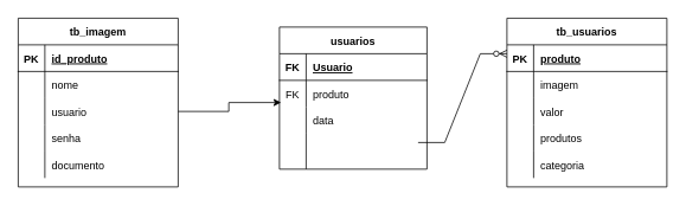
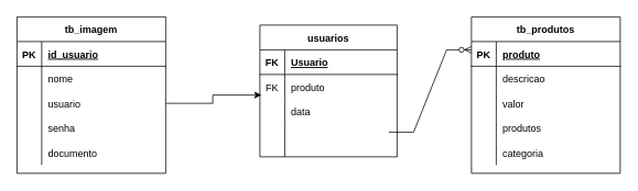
  <mxCell id="0" />
  <mxCell id="1" parent="0" />
  <mxCell id="2" value="tb_imagem" style="shape=table;startSize=30;container=1;collapsible=1;childLayout=tableLayout;fixedRows=1;rowLines=0;fontStyle=1;align=center;resizeLast=1;" vertex="1" parent="1"><mxGeometry x="20" y="20" width="180" height="190" as="geometry" /></mxCell>
  <mxCell id="3" value="" style="shape=tableRow;horizontal=0;startSize=0;swimlaneHead=0;swimlaneBody=0;fillColor=none;collapsible=0;dropTarget=0;points=[[0,0.5],[1,0.5]];portConstraint=eastwest;top=0;left=0;right=0;bottom=1;" vertex="1" parent="2"><mxGeometry y="30" width="180" height="30" as="geometry" /></mxCell>
  <mxCell id="4" value="PK" style="shape=partialRectangle;connectable=0;fillColor=none;top=0;left=0;bottom=0;right=0;fontStyle=1;overflow=hidden;" vertex="1" parent="3"><mxGeometry width="30" height="30" as="geometry"><mxRectangle width="30" height="30" as="alternateBounds" /></mxGeometry></mxCell>
- <mxCell id="5" value="id_produto" style="shape=partialRectangle;connectable=0;fillColor=none;top=0;left=0;bottom=0;right=0;align=left;spacingLeft=6;fontStyle=5;overflow=hidden;" vertex="1" parent="3"><mxGeometry x="30" width="150" height="30" as="geometry"><mxRectangle width="150" height="30" as="alternateBounds" /></mxGeometry></mxCell>
+ <mxCell id="5" value="id_usuario" style="shape=partialRectangle;connectable=0;fillColor=none;top=0;left=0;bottom=0;right=0;align=left;spacingLeft=6;fontStyle=5;overflow=hidden;" vertex="1" parent="3"><mxGeometry x="30" width="150" height="30" as="geometry"><mxRectangle width="150" height="30" as="alternateBounds" /></mxGeometry></mxCell>
  <mxCell id="6" value="" style="shape=tableRow;horizontal=0;startSize=0;swimlaneHead=0;swimlaneBody=0;fillColor=none;collapsible=0;dropTarget=0;points=[[0,0.5],[1,0.5]];portConstraint=eastwest;top=0;left=0;right=0;bottom=0;" vertex="1" parent="2"><mxGeometry y="60" width="180" height="30" as="geometry" /></mxCell>
  <mxCell id="7" value="" style="shape=partialRectangle;connectable=0;fillColor=none;top=0;left=0;bottom=0;right=0;editable=1;overflow=hidden;" vertex="1" parent="6"><mxGeometry width="30" height="30" as="geometry"><mxRectangle width="30" height="30" as="alternateBounds" /></mxGeometry></mxCell>
  <mxCell id="8" value="nome    " style="shape=partialRectangle;connectable=0;fillColor=none;top=0;left=0;bottom=0;right=0;align=left;spacingLeft=6;overflow=hidden;" vertex="1" parent="6"><mxGeometry x="30" width="150" height="30" as="geometry"><mxRectangle width="150" height="30" as="alternateBounds" /></mxGeometry></mxCell>
  <mxCell id="9" value="" style="shape=tableRow;horizontal=0;startSize=0;swimlaneHead=0;swimlaneBody=0;fillColor=none;collapsible=0;dropTarget=0;points=[[0,0.5],[1,0.5]];portConstraint=eastwest;top=0;left=0;right=0;bottom=0;" vertex="1" parent="2"><mxGeometry y="90" width="180" height="30" as="geometry" /></mxCell>
  <mxCell id="10" value="" style="shape=partialRectangle;connectable=0;fillColor=none;top=0;left=0;bottom=0;right=0;editable=1;overflow=hidden;" vertex="1" parent="9"><mxGeometry width="30" height="30" as="geometry"><mxRectangle width="30" height="30" as="alternateBounds" /></mxGeometry></mxCell>
  <mxCell id="11" value="usuario" style="shape=partialRectangle;connectable=0;fillColor=none;top=0;left=0;bottom=0;right=0;align=left;spacingLeft=6;overflow=hidden;" vertex="1" parent="9"><mxGeometry x="30" width="150" height="30" as="geometry"><mxRectangle width="150" height="30" as="alternateBounds" /></mxGeometry></mxCell>
  <mxCell id="12" value="" style="shape=tableRow;horizontal=0;startSize=0;swimlaneHead=0;swimlaneBody=0;fillColor=none;collapsible=0;dropTarget=0;points=[[0,0.5],[1,0.5]];portConstraint=eastwest;top=0;left=0;right=0;bottom=0;" vertex="1" parent="2"><mxGeometry y="120" width="180" height="30" as="geometry" /></mxCell>
  <mxCell id="13" value="" style="shape=partialRectangle;connectable=0;fillColor=none;top=0;left=0;bottom=0;right=0;editable=1;overflow=hidden;" vertex="1" parent="12"><mxGeometry width="30" height="30" as="geometry"><mxRectangle width="30" height="30" as="alternateBounds" /></mxGeometry></mxCell>
  <mxCell id="14" value="senha" style="shape=partialRectangle;connectable=0;fillColor=none;top=0;left=0;bottom=0;right=0;align=left;spacingLeft=6;overflow=hidden;" vertex="1" parent="12"><mxGeometry x="30" width="150" height="30" as="geometry"><mxRectangle width="150" height="30" as="alternateBounds" /></mxGeometry></mxCell>
  <mxCell id="15" value="" style="shape=tableRow;horizontal=0;startSize=0;swimlaneHead=0;swimlaneBody=0;fillColor=none;collapsible=0;dropTarget=0;points=[[0,0.5],[1,0.5]];portConstraint=eastwest;top=0;left=0;right=0;bottom=0;" vertex="1" parent="2"><mxGeometry y="150" width="180" height="30" as="geometry" /></mxCell>
  <mxCell id="16" value="" style="shape=partialRectangle;connectable=0;fillColor=none;top=0;left=0;bottom=0;right=0;editable=1;overflow=hidden;" vertex="1" parent="15"><mxGeometry width="30" height="30" as="geometry"><mxRectangle width="30" height="30" as="alternateBounds" /></mxGeometry></mxCell>
  <mxCell id="17" value="documento" style="shape=partialRectangle;connectable=0;fillColor=none;top=0;left=0;bottom=0;right=0;align=left;spacingLeft=6;overflow=hidden;" vertex="1" parent="15"><mxGeometry x="30" width="150" height="30" as="geometry"><mxRectangle width="150" height="30" as="alternateBounds" /></mxGeometry></mxCell>
  <mxCell id="18" value="usuarios" style="shape=table;startSize=30;container=1;collapsible=1;childLayout=tableLayout;fixedRows=1;rowLines=0;fontStyle=1;align=center;resizeLast=1;" vertex="1" parent="1"><mxGeometry x="314" y="30" width="166" height="160" as="geometry" /></mxCell>
  <mxCell id="19" value="" style="shape=tableRow;horizontal=0;startSize=0;swimlaneHead=0;swimlaneBody=0;fillColor=none;collapsible=0;dropTarget=0;points=[[0,0.5],[1,0.5]];portConstraint=eastwest;top=0;left=0;right=0;bottom=1;" vertex="1" parent="18"><mxGeometry y="30" width="166" height="30" as="geometry" /></mxCell>
  <mxCell id="20" value="FK" style="shape=partialRectangle;connectable=0;fillColor=none;top=0;left=0;bottom=0;right=0;fontStyle=1;overflow=hidden;" vertex="1" parent="19"><mxGeometry width="30" height="30" as="geometry"><mxRectangle width="30" height="30" as="alternateBounds" /></mxGeometry></mxCell>
  <mxCell id="21" value="Usuario" style="shape=partialRectangle;connectable=0;fillColor=none;top=0;left=0;bottom=0;right=0;align=left;spacingLeft=6;fontStyle=5;overflow=hidden;" vertex="1" parent="19"><mxGeometry x="30" width="136" height="30" as="geometry"><mxRectangle width="136" height="30" as="alternateBounds" /></mxGeometry></mxCell>
  <mxCell id="22" value="" style="shape=tableRow;horizontal=0;startSize=0;swimlaneHead=0;swimlaneBody=0;fillColor=none;collapsible=0;dropTarget=0;points=[[0,0.5],[1,0.5]];portConstraint=eastwest;top=0;left=0;right=0;bottom=0;" vertex="1" parent="18"><mxGeometry y="60" width="166" height="30" as="geometry" /></mxCell>
  <mxCell id="23" value="FK" style="shape=partialRectangle;connectable=0;fillColor=none;top=0;left=0;bottom=0;right=0;editable=1;overflow=hidden;" vertex="1" parent="22"><mxGeometry width="30" height="30" as="geometry"><mxRectangle width="30" height="30" as="alternateBounds" /></mxGeometry></mxCell>
  <mxCell id="24" value="produto" style="shape=partialRectangle;connectable=0;fillColor=none;top=0;left=0;bottom=0;right=0;align=left;spacingLeft=6;overflow=hidden;" vertex="1" parent="22"><mxGeometry x="30" width="136" height="30" as="geometry"><mxRectangle width="136" height="30" as="alternateBounds" /></mxGeometry></mxCell>
  <mxCell id="25" value="" style="shape=tableRow;horizontal=0;startSize=0;swimlaneHead=0;swimlaneBody=0;fillColor=none;collapsible=0;dropTarget=0;points=[[0,0.5],[1,0.5]];portConstraint=eastwest;top=0;left=0;right=0;bottom=0;" vertex="1" parent="18"><mxGeometry y="90" width="166" height="30" as="geometry" /></mxCell>
  <mxCell id="26" value="" style="shape=partialRectangle;connectable=0;fillColor=none;top=0;left=0;bottom=0;right=0;editable=1;overflow=hidden;" vertex="1" parent="25"><mxGeometry width="30" height="30" as="geometry"><mxRectangle width="30" height="30" as="alternateBounds" /></mxGeometry></mxCell>
  <mxCell id="27" value="data" style="shape=partialRectangle;connectable=0;fillColor=none;top=0;left=0;bottom=0;right=0;align=left;spacingLeft=6;overflow=hidden;" vertex="1" parent="25"><mxGeometry x="30" width="136" height="30" as="geometry"><mxRectangle width="136" height="30" as="alternateBounds" /></mxGeometry></mxCell>
  <mxCell id="28" value="" style="shape=tableRow;horizontal=0;startSize=0;swimlaneHead=0;swimlaneBody=0;fillColor=none;collapsible=0;dropTarget=0;points=[[0,0.5],[1,0.5]];portConstraint=eastwest;top=0;left=0;right=0;bottom=0;" vertex="1" parent="18"><mxGeometry y="120" width="166" height="40" as="geometry" /></mxCell>
  <mxCell id="29" value="" style="shape=partialRectangle;connectable=0;fillColor=none;top=0;left=0;bottom=0;right=0;editable=1;overflow=hidden;" vertex="1" parent="28"><mxGeometry width="30" height="40" as="geometry"><mxRectangle width="30" height="40" as="alternateBounds" /></mxGeometry></mxCell>
  <mxCell id="30" value="" style="shape=partialRectangle;connectable=0;fillColor=none;top=0;left=0;bottom=0;right=0;align=left;spacingLeft=6;overflow=hidden;" vertex="1" parent="28"><mxGeometry x="30" width="136" height="40" as="geometry"><mxRectangle width="136" height="40" as="alternateBounds" /></mxGeometry></mxCell>
- <mxCell id="31" value="tb_usuarios" style="shape=table;startSize=30;container=1;collapsible=1;childLayout=tableLayout;fixedRows=1;rowLines=0;fontStyle=1;align=center;resizeLast=1;" vertex="1" parent="1"><mxGeometry x="570" y="20" width="180" height="190" as="geometry" /></mxCell>
+ <mxCell id="31" value="tb_produtos" style="shape=table;startSize=30;container=1;collapsible=1;childLayout=tableLayout;fixedRows=1;rowLines=0;fontStyle=1;align=center;resizeLast=1;" vertex="1" parent="1"><mxGeometry x="570" y="20" width="180" height="190" as="geometry" /></mxCell>
  <mxCell id="32" value="" style="shape=tableRow;horizontal=0;startSize=0;swimlaneHead=0;swimlaneBody=0;fillColor=none;collapsible=0;dropTarget=0;points=[[0,0.5],[1,0.5]];portConstraint=eastwest;top=0;left=0;right=0;bottom=1;" vertex="1" parent="31"><mxGeometry y="30" width="180" height="30" as="geometry" /></mxCell>
  <mxCell id="33" value="PK" style="shape=partialRectangle;connectable=0;fillColor=none;top=0;left=0;bottom=0;right=0;fontStyle=1;overflow=hidden;" vertex="1" parent="32"><mxGeometry width="30" height="30" as="geometry"><mxRectangle width="30" height="30" as="alternateBounds" /></mxGeometry></mxCell>
  <mxCell id="34" value="produto" style="shape=partialRectangle;connectable=0;fillColor=none;top=0;left=0;bottom=0;right=0;align=left;spacingLeft=6;fontStyle=5;overflow=hidden;" vertex="1" parent="32"><mxGeometry x="30" width="150" height="30" as="geometry"><mxRectangle width="150" height="30" as="alternateBounds" /></mxGeometry></mxCell>
  <mxCell id="35" value="" style="shape=tableRow;horizontal=0;startSize=0;swimlaneHead=0;swimlaneBody=0;fillColor=none;collapsible=0;dropTarget=0;points=[[0,0.5],[1,0.5]];portConstraint=eastwest;top=0;left=0;right=0;bottom=0;" vertex="1" parent="31"><mxGeometry y="60" width="180" height="30" as="geometry" /></mxCell>
  <mxCell id="36" value="" style="shape=partialRectangle;connectable=0;fillColor=none;top=0;left=0;bottom=0;right=0;editable=1;overflow=hidden;" vertex="1" parent="35"><mxGeometry width="30" height="30" as="geometry"><mxRectangle width="30" height="30" as="alternateBounds" /></mxGeometry></mxCell>
- <mxCell id="37" value="imagem" style="shape=partialRectangle;connectable=0;fillColor=none;top=0;left=0;bottom=0;right=0;align=left;spacingLeft=6;overflow=hidden;" vertex="1" parent="35"><mxGeometry x="30" width="150" height="30" as="geometry"><mxRectangle width="150" height="30" as="alternateBounds" /></mxGeometry></mxCell>
+ <mxCell id="37" value="descricao" style="shape=partialRectangle;connectable=0;fillColor=none;top=0;left=0;bottom=0;right=0;align=left;spacingLeft=6;overflow=hidden;" vertex="1" parent="35"><mxGeometry x="30" width="150" height="30" as="geometry"><mxRectangle width="150" height="30" as="alternateBounds" /></mxGeometry></mxCell>
  <mxCell id="38" value="" style="shape=tableRow;horizontal=0;startSize=0;swimlaneHead=0;swimlaneBody=0;fillColor=none;collapsible=0;dropTarget=0;points=[[0,0.5],[1,0.5]];portConstraint=eastwest;top=0;left=0;right=0;bottom=0;" vertex="1" parent="31"><mxGeometry y="90" width="180" height="30" as="geometry" /></mxCell>
  <mxCell id="39" value="" style="shape=partialRectangle;connectable=0;fillColor=none;top=0;left=0;bottom=0;right=0;editable=1;overflow=hidden;" vertex="1" parent="38"><mxGeometry width="30" height="30" as="geometry"><mxRectangle width="30" height="30" as="alternateBounds" /></mxGeometry></mxCell>
  <mxCell id="40" value="valor" style="shape=partialRectangle;connectable=0;fillColor=none;top=0;left=0;bottom=0;right=0;align=left;spacingLeft=6;overflow=hidden;" vertex="1" parent="38"><mxGeometry x="30" width="150" height="30" as="geometry"><mxRectangle width="150" height="30" as="alternateBounds" /></mxGeometry></mxCell>
  <mxCell id="41" value="" style="shape=tableRow;horizontal=0;startSize=0;swimlaneHead=0;swimlaneBody=0;fillColor=none;collapsible=0;dropTarget=0;points=[[0,0.5],[1,0.5]];portConstraint=eastwest;top=0;left=0;right=0;bottom=0;" vertex="1" parent="31"><mxGeometry y="120" width="180" height="30" as="geometry" /></mxCell>
  <mxCell id="42" value="" style="shape=partialRectangle;connectable=0;fillColor=none;top=0;left=0;bottom=0;right=0;editable=1;overflow=hidden;" vertex="1" parent="41"><mxGeometry width="30" height="30" as="geometry"><mxRectangle width="30" height="30" as="alternateBounds" /></mxGeometry></mxCell>
  <mxCell id="43" value="produtos" style="shape=partialRectangle;connectable=0;fillColor=none;top=0;left=0;bottom=0;right=0;align=left;spacingLeft=6;overflow=hidden;" vertex="1" parent="41"><mxGeometry x="30" width="150" height="30" as="geometry"><mxRectangle width="150" height="30" as="alternateBounds" /></mxGeometry></mxCell>
  <mxCell id="44" value="" style="shape=tableRow;horizontal=0;startSize=0;swimlaneHead=0;swimlaneBody=0;fillColor=none;collapsible=0;dropTarget=0;points=[[0,0.5],[1,0.5]];portConstraint=eastwest;top=0;left=0;right=0;bottom=0;" vertex="1" parent="31"><mxGeometry y="150" width="180" height="30" as="geometry" /></mxCell>
  <mxCell id="45" value="" style="shape=partialRectangle;connectable=0;fillColor=none;top=0;left=0;bottom=0;right=0;editable=1;overflow=hidden;" vertex="1" parent="44"><mxGeometry width="30" height="30" as="geometry"><mxRectangle width="30" height="30" as="alternateBounds" /></mxGeometry></mxCell>
  <mxCell id="46" value="categoria" style="shape=partialRectangle;connectable=0;fillColor=none;top=0;left=0;bottom=0;right=0;align=left;spacingLeft=6;overflow=hidden;" vertex="1" parent="44"><mxGeometry x="30" width="150" height="30" as="geometry"><mxRectangle width="150" height="30" as="alternateBounds" /></mxGeometry></mxCell>
  <mxCell id="47" style="edgeStyle=orthogonalEdgeStyle;rounded=0;orthogonalLoop=1;jettySize=auto;html=1;exitX=1;exitY=0.5;exitDx=0;exitDy=0;entryX=0.011;entryY=-0.167;entryDx=0;entryDy=0;entryPerimeter=0;" edge="1" parent="1" source="9" target="25"><mxGeometry relative="1" as="geometry" /></mxCell>
  <mxCell id="48" value="" style="edgeStyle=entityRelationEdgeStyle;fontSize=12;html=1;endArrow=ERzeroToMany;endFill=1;rounded=0;" edge="1" parent="1"><mxGeometry width="100" height="100" relative="1" as="geometry"><mxPoint x="470" y="160" as="sourcePoint" /><mxPoint x="570" y="60" as="targetPoint" /></mxGeometry></mxCell>
